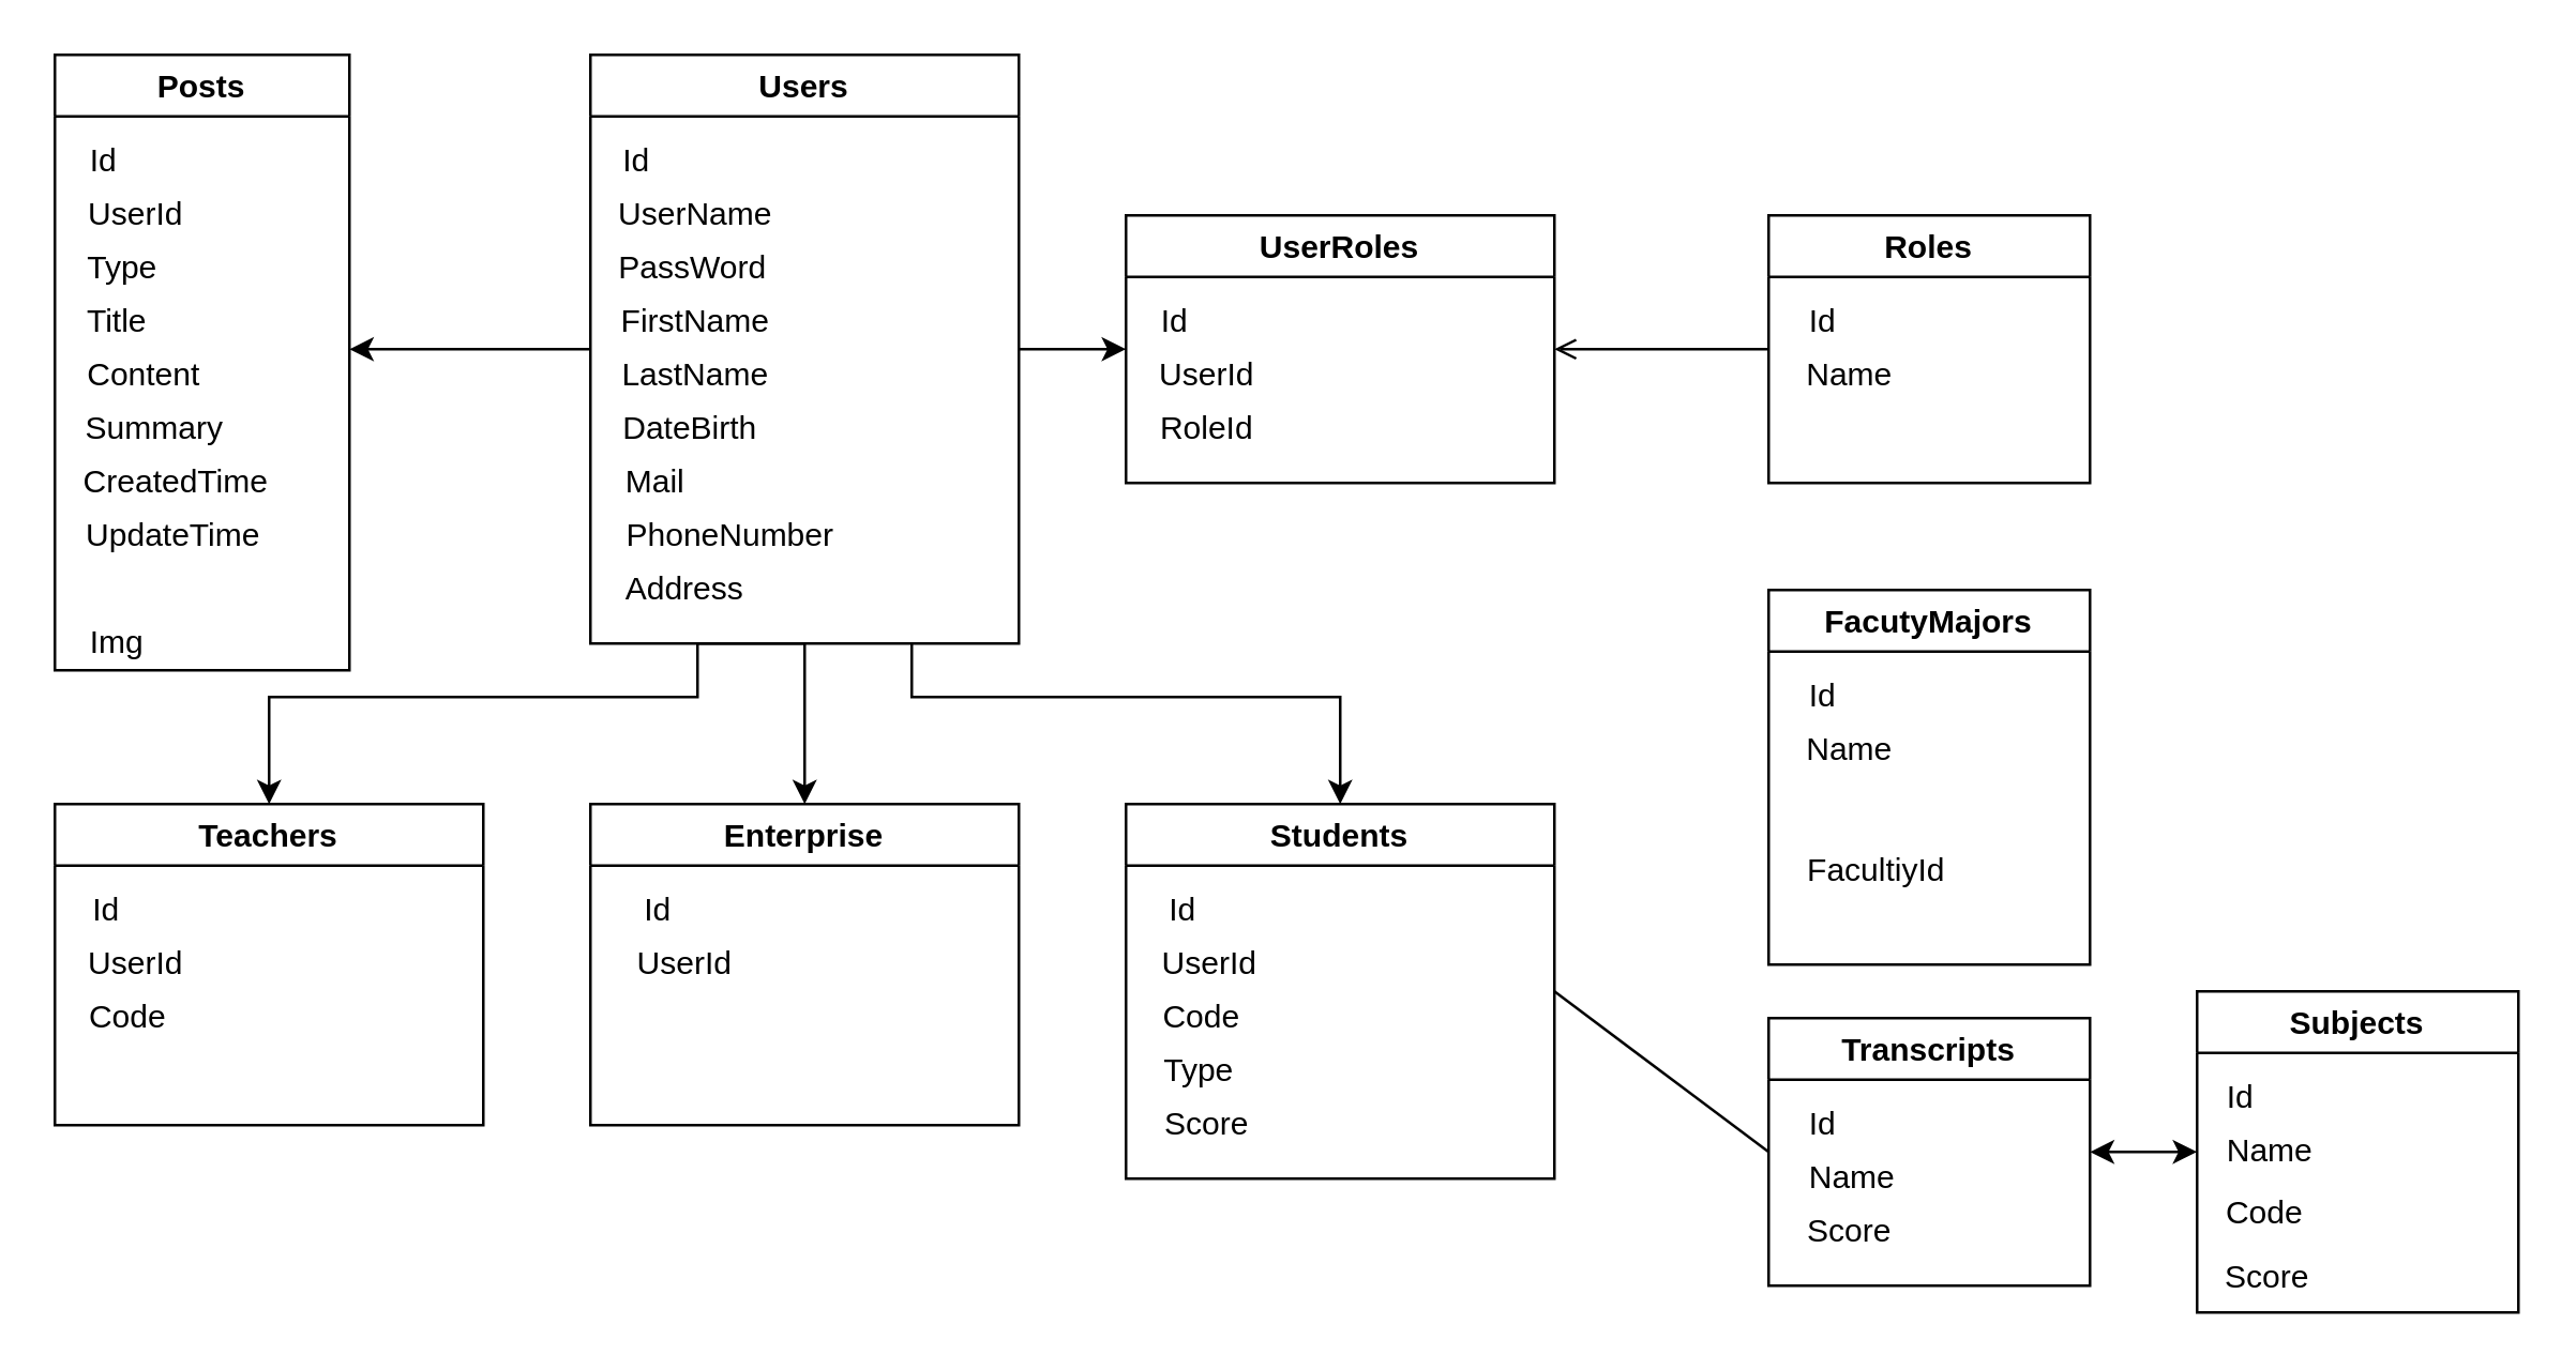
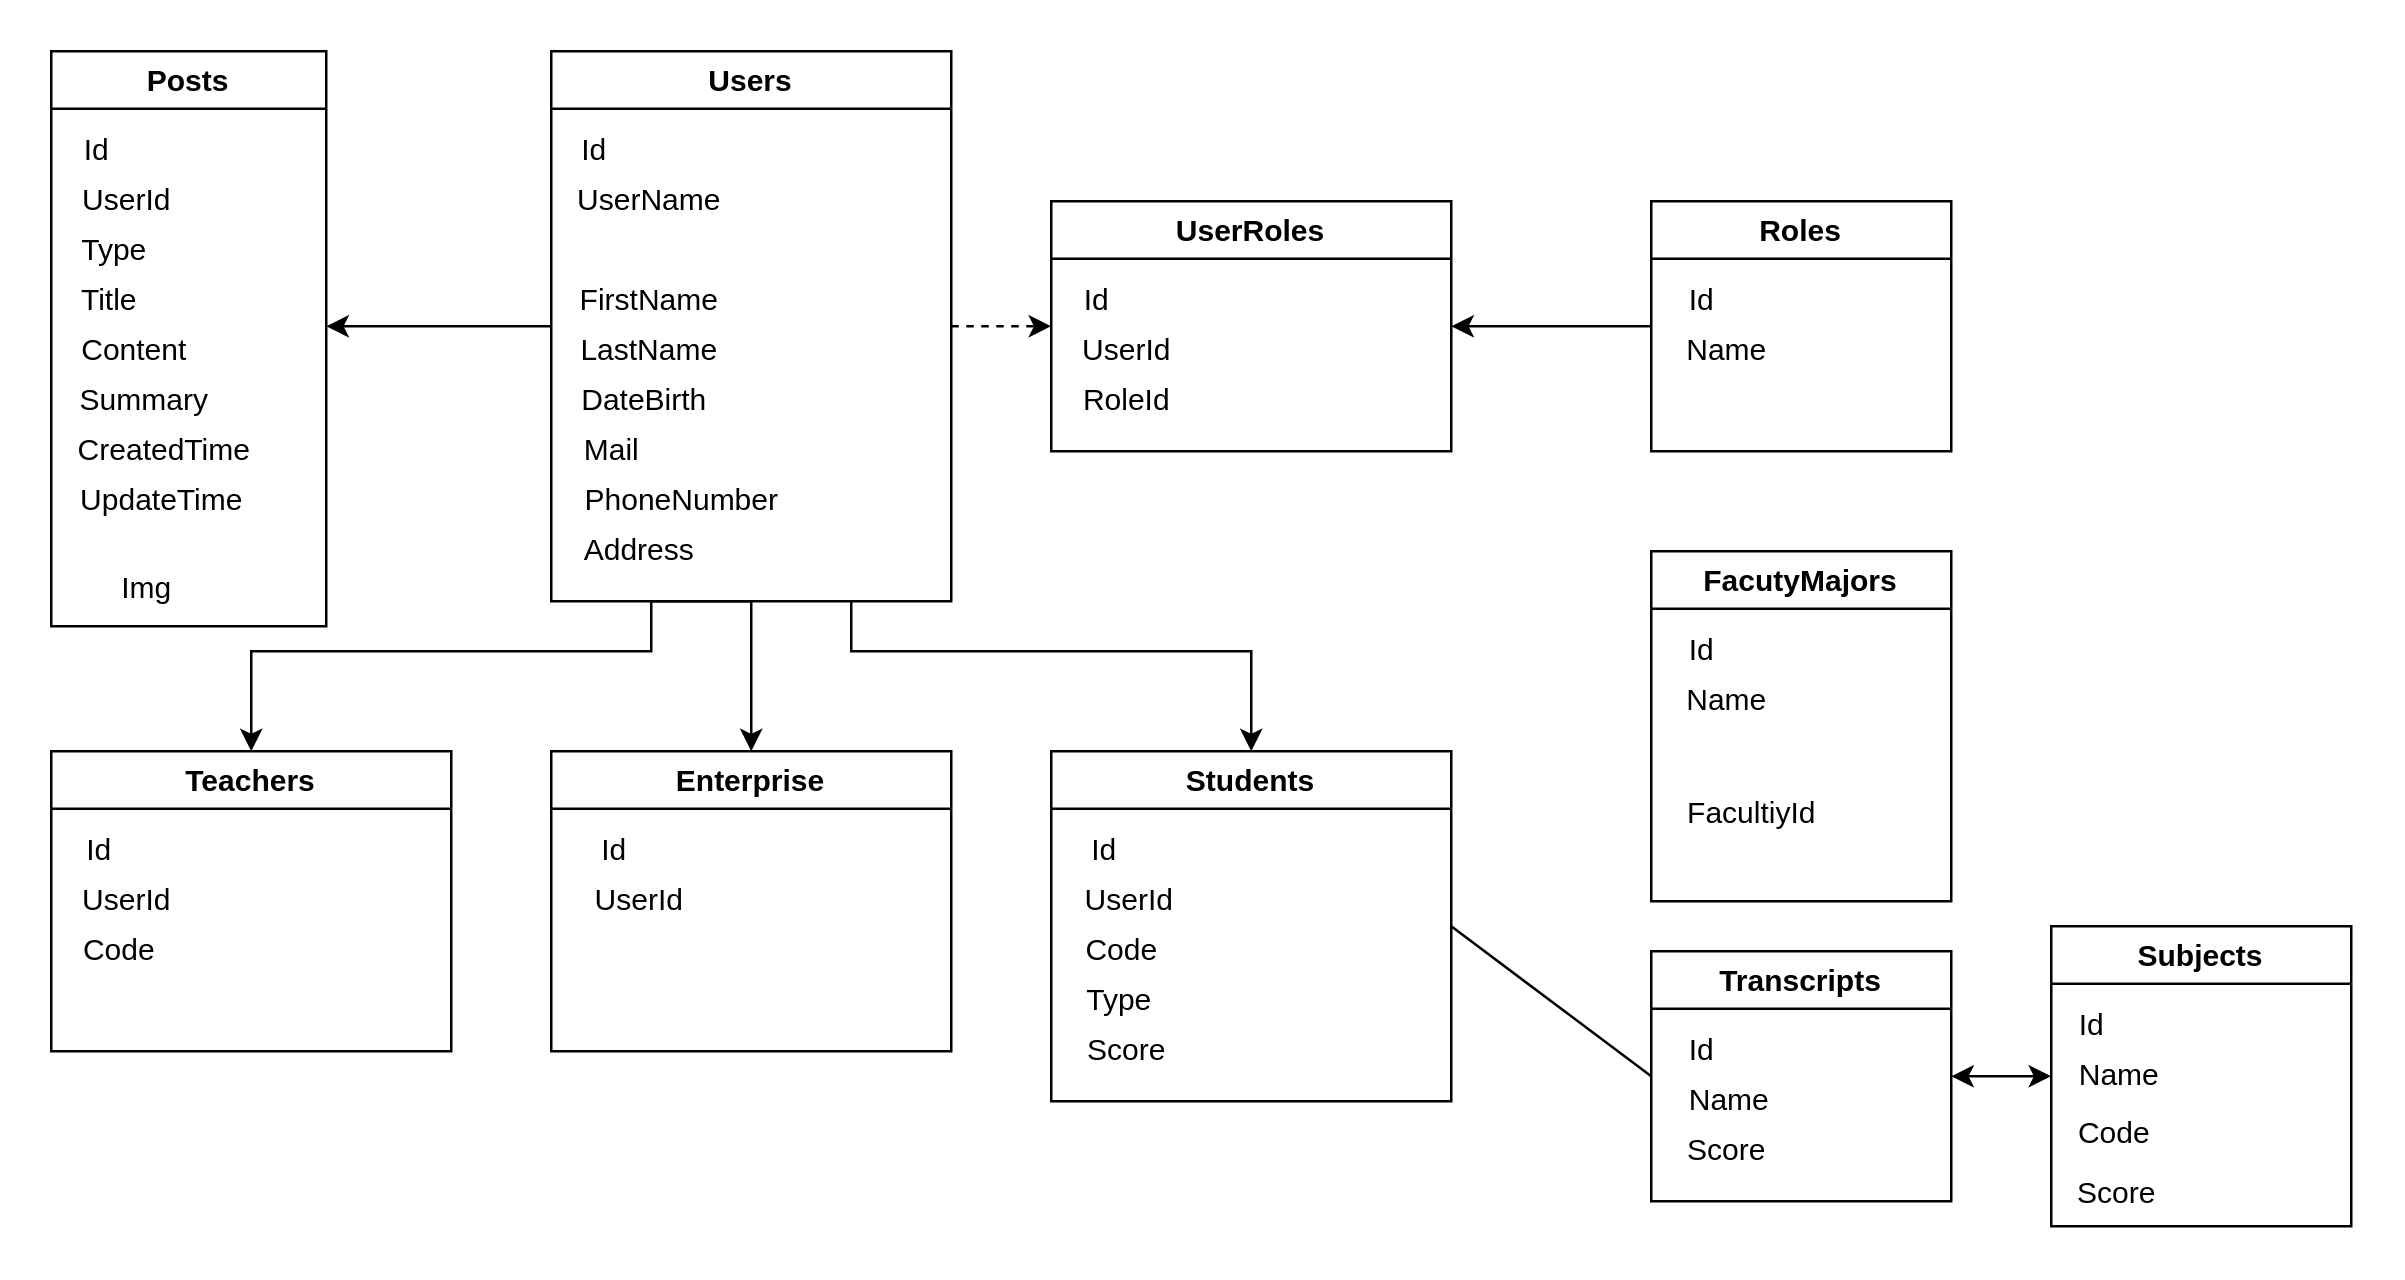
  <mxCell id="0" />
  <mxCell id="1" parent="0" />
- <mxCell id="2" style="edgeStyle=orthogonalEdgeStyle;rounded=0;orthogonalLoop=1;jettySize=auto;html=1;entryX=0;entryY=0.5;entryDx=0;entryDy=0;exitX=1;exitY=0.5;exitDx=0;exitDy=0;" parent="1" source="6" target="13" edge="1"><mxGeometry relative="1" as="geometry"><mxPoint x="360" y="70" as="sourcePoint" /></mxGeometry></mxCell>
+ <mxCell id="2" style="edgeStyle=orthogonalEdgeStyle;rounded=0;orthogonalLoop=1;jettySize=auto;html=1;entryX=0;entryY=0.5;entryDx=0;entryDy=0;exitX=1;exitY=0.5;exitDx=0;exitDy=0;dashed=1;" parent="1" source="6" target="13" edge="1"><mxGeometry relative="1" as="geometry"><mxPoint x="360" y="70" as="sourcePoint" /></mxGeometry></mxCell>
  <mxCell id="3" style="edgeStyle=orthogonalEdgeStyle;rounded=0;orthogonalLoop=1;jettySize=auto;html=1;entryX=0.5;entryY=0;entryDx=0;entryDy=0;" parent="1" target="24" edge="1"><mxGeometry relative="1" as="geometry"><mxPoint x="340" y="240" as="sourcePoint" /><Array as="points"><mxPoint x="340" y="240" /><mxPoint x="340" y="260" /><mxPoint x="500" y="260" /></Array></mxGeometry></mxCell>
  <mxCell id="4" style="edgeStyle=orthogonalEdgeStyle;rounded=0;orthogonalLoop=1;jettySize=auto;html=1;entryX=0.5;entryY=0;entryDx=0;entryDy=0;" parent="1" source="6" target="44" edge="1"><mxGeometry relative="1" as="geometry" /></mxCell>
  <mxCell id="5" style="edgeStyle=orthogonalEdgeStyle;rounded=0;orthogonalLoop=1;jettySize=auto;html=1;exitX=0.5;exitY=1;exitDx=0;exitDy=0;" parent="1" source="6" target="28" edge="1"><mxGeometry relative="1" as="geometry"><Array as="points"><mxPoint x="260" y="240" /><mxPoint x="260" y="260" /><mxPoint y="260" x="100" /></Array></mxGeometry></mxCell>
  <mxCell id="6" value="Users" style="swimlane;" parent="1" vertex="1"><mxGeometry x="220" y="20" width="160" height="220" as="geometry" /></mxCell>
  <mxCell id="7" value="Id" style="text;html=1;align=center;verticalAlign=middle;resizable=0;points=[];autosize=1;strokeColor=none;" parent="6" vertex="1"><mxGeometry x="2" y="30" width="30" height="20" as="geometry" /></mxCell>
  <mxCell id="8" value="UserName" style="text;html=1;align=center;verticalAlign=middle;resizable=0;points=[];autosize=1;strokeColor=none;" parent="6" vertex="1"><mxGeometry x="4" y="50" width="70" height="20" as="geometry" /></mxCell>
  <mxCell id="9" value="FirstName" style="text;html=1;align=center;verticalAlign=middle;resizable=0;points=[];autosize=1;strokeColor=none;" parent="6" vertex="1"><mxGeometry x="4" y="90" width="70" height="20" as="geometry" /></mxCell>
  <mxCell id="10" value="DateBirth" style="text;html=1;align=center;verticalAlign=middle;resizable=0;points=[];autosize=1;strokeColor=none;" parent="6" vertex="1"><mxGeometry x="2" y="130" width="70" height="20" as="geometry" /></mxCell>
  <mxCell id="11" value="PhoneNumber" style="text;html=1;align=center;verticalAlign=middle;resizable=0;points=[];autosize=1;strokeColor=none;" parent="6" vertex="1"><mxGeometry x="7" y="170" width="90" height="20" as="geometry" /></mxCell>
  <mxCell id="12" value="Mail" style="text;html=1;align=center;verticalAlign=middle;resizable=0;points=[];autosize=1;strokeColor=none;" parent="6" vertex="1"><mxGeometry x="4" y="150" width="40" height="20" as="geometry" /></mxCell>
  <mxCell id="13" value="UserRoles" style="swimlane;startSize=23;" parent="1" vertex="1"><mxGeometry x="420" y="80" width="160" height="100" as="geometry" /></mxCell>
  <mxCell id="14" value="UserId" style="text;html=1;align=center;verticalAlign=middle;resizable=0;points=[];autosize=1;strokeColor=none;" parent="13" vertex="1"><mxGeometry x="5" y="50" width="50" height="20" as="geometry" /></mxCell>
  <mxCell id="15" value="RoleId" style="text;html=1;align=center;verticalAlign=middle;resizable=0;points=[];autosize=1;strokeColor=none;" parent="13" vertex="1"><mxGeometry x="5" y="70" width="50" height="20" as="geometry" /></mxCell>
  <mxCell id="16" value="Id" style="text;html=1;align=center;verticalAlign=middle;resizable=0;points=[];autosize=1;strokeColor=none;" parent="13" vertex="1"><mxGeometry x="3" y="30" width="30" height="20" as="geometry" /></mxCell>
- <mxCell id="17" style="edgeStyle=orthogonalEdgeStyle;rounded=0;orthogonalLoop=1;jettySize=auto;html=1;entryX=1;entryY=0.5;entryDx=0;entryDy=0;endArrow=open;" parent="1" source="18" target="13" edge="1"><mxGeometry relative="1" as="geometry" /></mxCell>
+ <mxCell id="17" style="edgeStyle=orthogonalEdgeStyle;rounded=0;orthogonalLoop=1;jettySize=auto;html=1;entryX=1;entryY=0.5;entryDx=0;entryDy=0;" parent="1" source="18" target="13" edge="1"><mxGeometry relative="1" as="geometry" /></mxCell>
  <mxCell id="18" value="Roles" style="swimlane;" parent="1" vertex="1"><mxGeometry x="660" y="80" width="120" height="100" as="geometry" /></mxCell>
  <mxCell id="19" value="Name" style="text;html=1;align=center;verticalAlign=middle;resizable=0;points=[];autosize=1;strokeColor=none;" parent="18" vertex="1"><mxGeometry x="5" y="50" width="50" height="20" as="geometry" /></mxCell>
- <mxCell id="20" value="PassWord" style="text;html=1;align=center;verticalAlign=middle;resizable=0;points=[];autosize=1;strokeColor=none;" parent="1" vertex="1"><mxGeometry x="223" y="90" width="70" height="20" as="geometry" /></mxCell>
  <mxCell id="21" value="LastName" style="text;html=1;align=center;verticalAlign=middle;resizable=0;points=[];autosize=1;strokeColor=none;" parent="1" vertex="1"><mxGeometry x="224" y="130" width="70" height="20" as="geometry" /></mxCell>
  <mxCell id="22" value="Address" style="text;html=1;align=center;verticalAlign=middle;resizable=0;points=[];autosize=1;strokeColor=none;" parent="1" vertex="1"><mxGeometry x="225" y="210" width="60" height="20" as="geometry" /></mxCell>
  <mxCell id="23" value="Id" style="text;html=1;align=center;verticalAlign=middle;resizable=0;points=[];autosize=1;strokeColor=none;" parent="1" vertex="1"><mxGeometry x="665" y="110" width="30" height="20" as="geometry" /></mxCell>
  <mxCell id="24" value="Students" style="swimlane;" parent="1" vertex="1"><mxGeometry x="420" y="300" width="160" height="140" as="geometry" /></mxCell>
  <mxCell id="25" value="Id" style="text;html=1;align=center;verticalAlign=middle;resizable=0;points=[];autosize=1;strokeColor=none;" parent="24" vertex="1"><mxGeometry x="6" y="30" width="30" height="20" as="geometry" /></mxCell>
  <mxCell id="26" value="Code" style="text;html=1;align=center;verticalAlign=middle;resizable=0;points=[];autosize=1;strokeColor=none;" parent="24" vertex="1"><mxGeometry x="8" y="70" width="40" height="20" as="geometry" /></mxCell>
  <mxCell id="27" value="Score" style="text;html=1;align=center;verticalAlign=middle;resizable=0;points=[];autosize=1;strokeColor=none;" parent="24" vertex="1"><mxGeometry x="5" y="110" width="50" height="20" as="geometry" /></mxCell>
  <mxCell id="28" value="Teachers" style="swimlane;" parent="1" vertex="1"><mxGeometry x="20" y="300" width="160" height="120" as="geometry" /></mxCell>
  <mxCell id="29" value="UserId" style="text;html=1;align=center;verticalAlign=middle;resizable=0;points=[];autosize=1;strokeColor=none;" parent="28" vertex="1"><mxGeometry x="5" y="50" width="50" height="20" as="geometry" /></mxCell>
  <mxCell id="30" value="UserId" style="text;html=1;align=center;verticalAlign=middle;resizable=0;points=[];autosize=1;strokeColor=none;" parent="1" vertex="1"><mxGeometry x="426" y="350" width="50" height="20" as="geometry" /></mxCell>
  <mxCell id="31" value="Type" style="text;html=1;align=center;verticalAlign=middle;resizable=0;points=[];autosize=1;strokeColor=none;" parent="1" vertex="1"><mxGeometry x="427" y="390" width="40" height="20" as="geometry" /></mxCell>
  <mxCell id="32" value="Id" style="text;html=1;align=center;verticalAlign=middle;resizable=0;points=[];autosize=1;strokeColor=none;" parent="1" vertex="1"><mxGeometry x="24" y="330" width="30" height="20" as="geometry" /></mxCell>
  <mxCell id="33" value="Code" style="text;html=1;align=center;verticalAlign=middle;resizable=0;points=[];autosize=1;strokeColor=none;" parent="1" vertex="1"><mxGeometry x="27" y="370" width="40" height="20" as="geometry" /></mxCell>
  <mxCell id="34" value="Posts" style="swimlane;" parent="1" vertex="1"><mxGeometry x="20" y="20" width="110" height="230" as="geometry" /></mxCell>
  <mxCell id="35" value="Title" style="text;html=1;align=center;verticalAlign=middle;resizable=0;points=[];autosize=1;strokeColor=none;" parent="34" vertex="1"><mxGeometry x="3" y="90" width="40" height="20" as="geometry" /></mxCell>
  <mxCell id="36" value="Content" style="text;html=1;align=center;verticalAlign=middle;resizable=0;points=[];autosize=1;strokeColor=none;" parent="34" vertex="1"><mxGeometry x="3" y="110" width="60" height="20" as="geometry" /></mxCell>
  <mxCell id="37" value="Summary" style="text;html=1;align=center;verticalAlign=middle;resizable=0;points=[];autosize=1;strokeColor=none;" parent="34" vertex="1"><mxGeometry x="2" y="130" width="70" height="20" as="geometry" /></mxCell>
  <mxCell id="38" value="CreatedTime" style="text;html=1;align=center;verticalAlign=middle;resizable=0;points=[];autosize=1;strokeColor=none;" parent="34" vertex="1"><mxGeometry x="5" y="150" width="80" height="20" as="geometry" /></mxCell>
  <mxCell id="39" value="Id" style="text;html=1;align=center;verticalAlign=middle;resizable=0;points=[];autosize=1;strokeColor=none;" parent="1" vertex="1"><mxGeometry x="23" y="50" width="30" height="20" as="geometry" /></mxCell>
  <mxCell id="40" value="UserId" style="text;html=1;align=center;verticalAlign=middle;resizable=0;points=[];autosize=1;strokeColor=none;" parent="1" vertex="1"><mxGeometry x="25" y="70" width="50" height="20" as="geometry" /></mxCell>
  <mxCell id="41" value="Type" style="text;html=1;align=center;verticalAlign=middle;resizable=0;points=[];autosize=1;strokeColor=none;" parent="1" vertex="1"><mxGeometry x="25" y="90" width="40" height="20" as="geometry" /></mxCell>
  <mxCell id="42" value="UpdateTime" style="text;html=1;align=center;verticalAlign=middle;resizable=0;points=[];autosize=1;strokeColor=none;" parent="1" vertex="1"><mxGeometry x="24" y="190" width="80" height="20" as="geometry" /></mxCell>
- <mxCell id="43" value="Img" style="text;html=1;align=center;verticalAlign=middle;resizable=0;points=[];autosize=1;strokeColor=none;" parent="1" vertex="1"><mxGeometry x="23" y="230" width="40" height="20" as="geometry" /></mxCell>
+ <mxCell id="43" value="Img" style="text;html=1;align=center;verticalAlign=middle;resizable=0;points=[];autosize=1;strokeColor=none;" parent="1" vertex="1"><mxGeometry x="38" y="225" width="40" height="20" as="geometry" /></mxCell>
  <mxCell id="44" value="Enterprise" style="swimlane;" parent="1" vertex="1"><mxGeometry x="220" y="300" width="160" height="120" as="geometry" /></mxCell>
  <mxCell id="45" value="Id" style="text;html=1;align=center;verticalAlign=middle;resizable=0;points=[];autosize=1;strokeColor=none;" parent="44" vertex="1"><mxGeometry x="10" y="30" width="30" height="20" as="geometry" /></mxCell>
  <mxCell id="46" value="UserId" style="text;html=1;align=center;verticalAlign=middle;resizable=0;points=[];autosize=1;strokeColor=none;" parent="44" vertex="1"><mxGeometry x="10" y="50" width="50" height="20" as="geometry" /></mxCell>
  <mxCell id="47" value="FacutyMajors" style="swimlane;" parent="1" vertex="1"><mxGeometry x="660" y="220" width="120" height="140" as="geometry" /></mxCell>
  <mxCell id="48" value="FacultiyId" style="text;html=1;align=center;verticalAlign=middle;resizable=0;points=[];autosize=1;strokeColor=none;" parent="47" vertex="1"><mxGeometry x="5" y="95" width="70" height="20" as="geometry" /></mxCell>
  <mxCell id="49" value="Id" style="text;html=1;align=center;verticalAlign=middle;resizable=0;points=[];autosize=1;strokeColor=none;" parent="47" vertex="1"><mxGeometry x="5" y="30" width="30" height="20" as="geometry" /></mxCell>
  <mxCell id="50" value="Name" style="text;html=1;align=center;verticalAlign=middle;resizable=0;points=[];autosize=1;strokeColor=none;" parent="1" vertex="1"><mxGeometry x="665" y="270" width="50" height="20" as="geometry" /></mxCell>
  <mxCell id="51" value="Transcripts" style="swimlane;" vertex="1" parent="1"><mxGeometry x="660" y="380" width="120" height="100" as="geometry" /></mxCell>
  <mxCell id="52" value="Id" style="text;html=1;align=center;verticalAlign=middle;resizable=0;points=[];autosize=1;strokeColor=none;" vertex="1" parent="51"><mxGeometry x="5" y="30" width="30" height="20" as="geometry" /></mxCell>
  <mxCell id="53" value="Score" style="text;html=1;align=center;verticalAlign=middle;resizable=0;points=[];autosize=1;strokeColor=none;" vertex="1" parent="51"><mxGeometry x="5" y="70" width="50" height="20" as="geometry" /></mxCell>
  <mxCell id="54" value="Name" style="text;html=1;align=center;verticalAlign=middle;resizable=0;points=[];autosize=1;strokeColor=none;" vertex="1" parent="1"><mxGeometry x="666" y="430" width="50" height="20" as="geometry" /></mxCell>
  <mxCell id="55" value="" style="endArrow=none;html=1;exitX=0;exitY=0.5;exitDx=0;exitDy=0;" edge="1" parent="1" source="51"><mxGeometry width="50" height="50" relative="1" as="geometry"><mxPoint x="430" y="360" as="sourcePoint" /><mxPoint x="580" y="370" as="targetPoint" /><Array as="points" /></mxGeometry></mxCell>
  <mxCell id="56" value="" style="endArrow=classic;html=1;exitX=0;exitY=0.5;exitDx=0;exitDy=0;" edge="1" parent="1" source="6"><mxGeometry width="50" height="50" relative="1" as="geometry"><mxPoint x="430" y="360" as="sourcePoint" /><mxPoint x="130" y="130" as="targetPoint" /></mxGeometry></mxCell>
  <mxCell id="57" value="Subjects" style="swimlane;" vertex="1" parent="1"><mxGeometry x="820" y="370" width="120" height="120" as="geometry" /></mxCell>
  <mxCell id="58" value="Id" style="text;html=1;align=center;verticalAlign=middle;resizable=0;points=[];autosize=1;strokeColor=none;" vertex="1" parent="57"><mxGeometry x="1" y="30" width="30" height="20" as="geometry" /></mxCell>
  <mxCell id="59" value="Code" style="text;html=1;align=center;verticalAlign=middle;resizable=0;points=[];autosize=1;strokeColor=none;" vertex="1" parent="57"><mxGeometry x="5" y="73" width="40" height="20" as="geometry" /></mxCell>
  <mxCell id="60" value="Name" style="text;html=1;align=center;verticalAlign=middle;resizable=0;points=[];autosize=1;strokeColor=none;" vertex="1" parent="1"><mxGeometry x="822" y="420" width="50" height="20" as="geometry" /></mxCell>
  <mxCell id="61" value="Score" style="text;html=1;align=center;verticalAlign=middle;resizable=0;points=[];autosize=1;strokeColor=none;" vertex="1" parent="1"><mxGeometry x="821" y="467" width="50" height="20" as="geometry" /></mxCell>
  <mxCell id="62" value="" style="endArrow=classic;startArrow=classic;html=1;exitX=1;exitY=0.5;exitDx=0;exitDy=0;" edge="1" parent="1" source="51"><mxGeometry width="50" height="50" relative="1" as="geometry"><mxPoint x="540" y="460" as="sourcePoint" /><mxPoint x="820" y="430" as="targetPoint" /></mxGeometry></mxCell>
